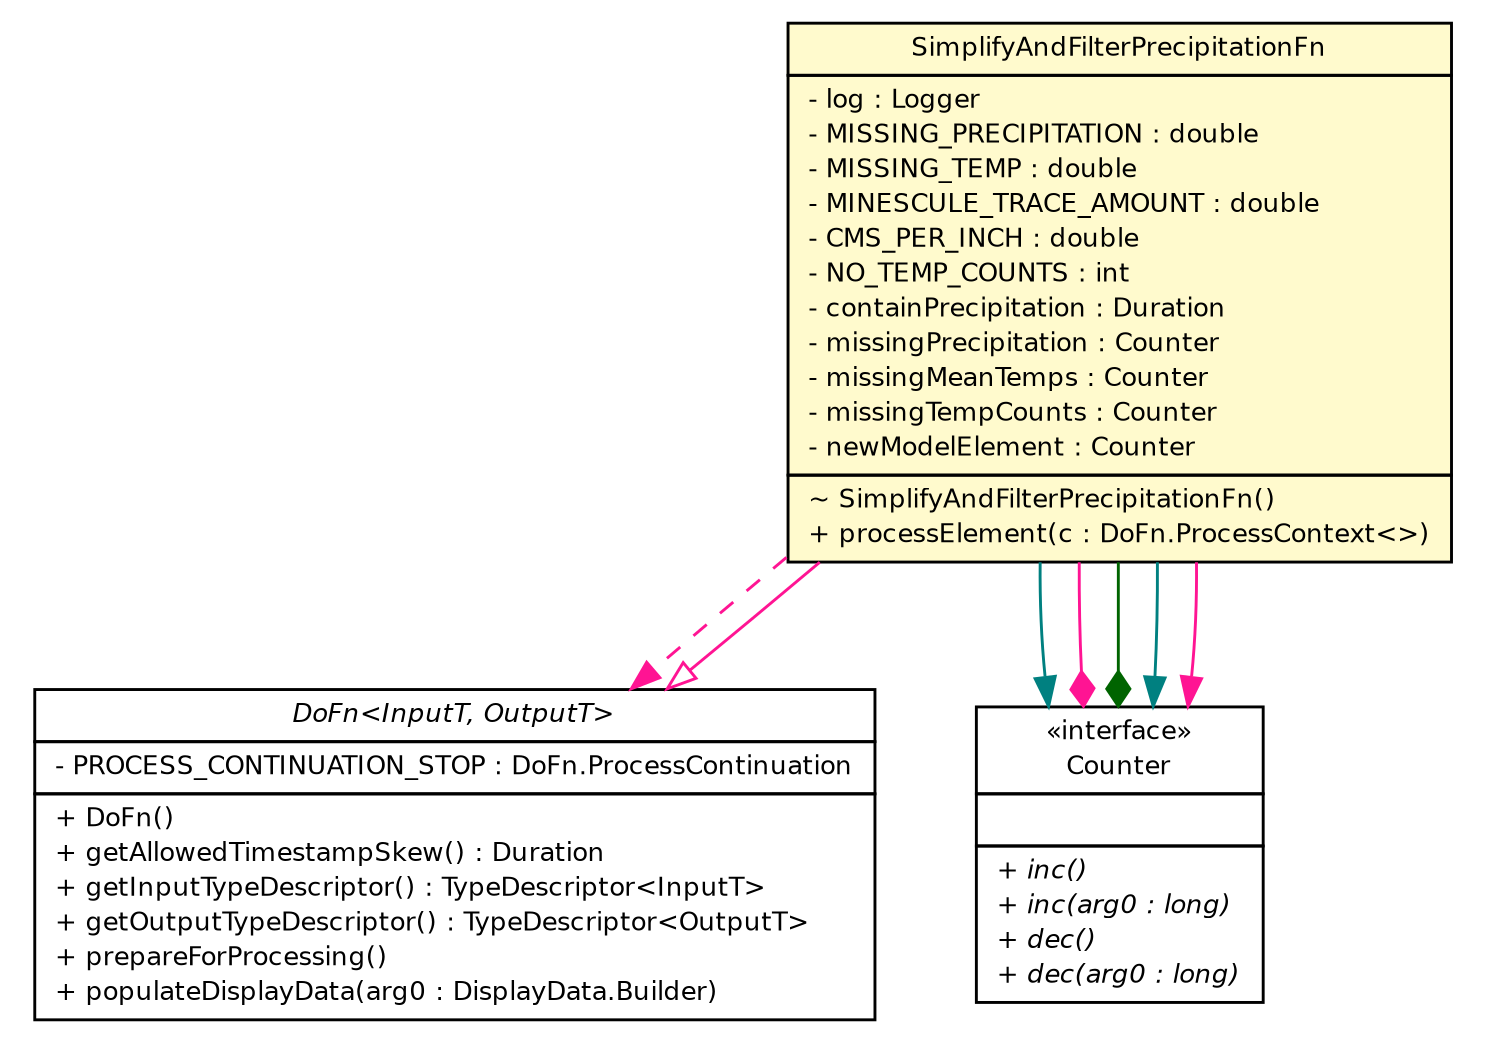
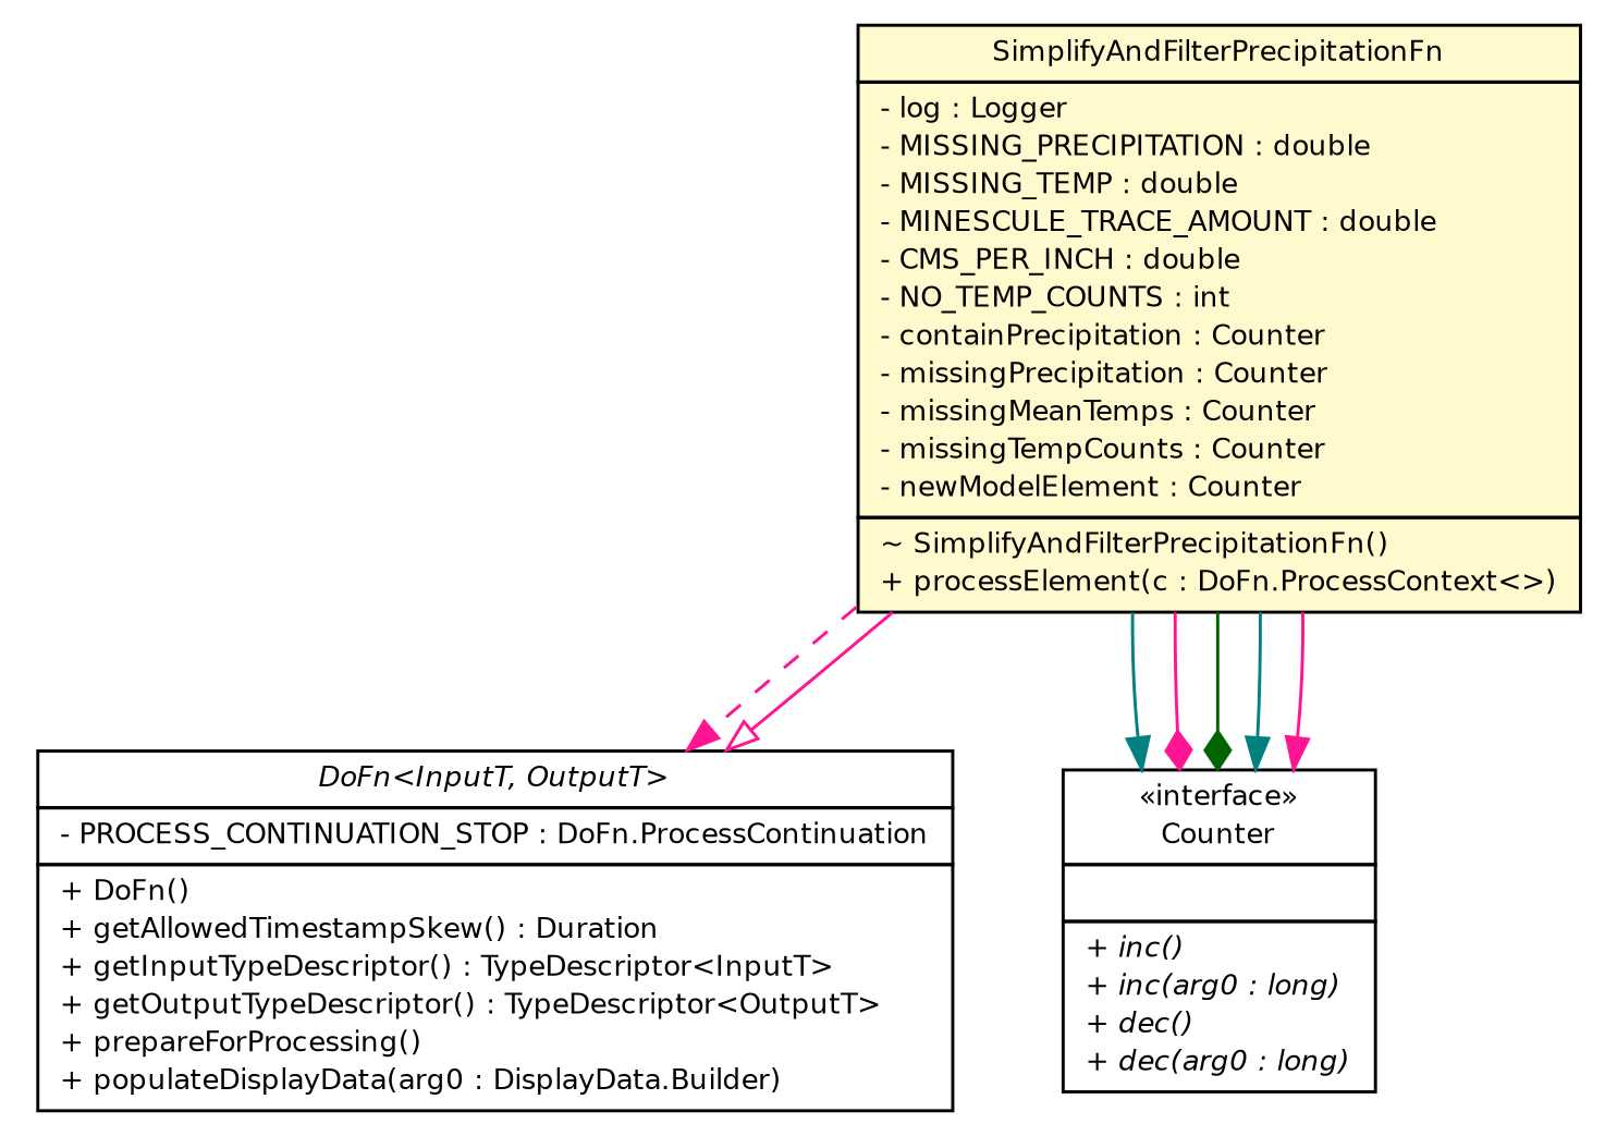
  digraph {
    nodesep=0.25
    ranksep=0.5
    node [fontcolor=black fontname=Helvetica fontsize=9.0 shape=plaintext]
    edge [arrowhead=normal color=deeppink fontcolor=black fontname=Helvetica fontsize=10.0 headport=p labelfontname=Helvetica labelfontsize=10 tailport=p]
-   n1 [label=<<table title="com.ohair.stephen.edp.transform.GSODTransform.SimplifyAndFilterPrecipitationFn" border="0" cellborder="1" cellspacing="0" cellpadding="2" port="p" bgcolor="lemonChiffon" href="./GSODTransform.SimplifyAndFilterPrecipitationFn.html"> 		<tr><td><table border="0" cellspacing="0" cellpadding="1"> <tr><td align="center" balign="center"> SimplifyAndFilterPrecipitationFn </td></tr> 		</table></td></tr> 		<tr><td><table border="0" cellspacing="0" cellpadding="1"> <tr><td align="left" balign="left"> - log : Logger </td></tr> <tr><td align="left" balign="left"> - MISSING_PRECIPITATION : double </td></tr> <tr><td align="left" balign="left"> - MISSING_TEMP : double </td></tr> <tr><td align="left" balign="left"> - MINESCULE_TRACE_AMOUNT : double </td></tr> <tr><td align="left" balign="left"> - CMS_PER_INCH : double </td></tr> <tr><td align="left" balign="left"> - NO_TEMP_COUNTS : int </td></tr> <tr><td align="left" balign="left"> - containPrecipitation : Duration </td></tr> <tr><td align="left" balign="left"> - missingPrecipitation : Counter </td></tr> <tr><td align="left" balign="left"> - missingMeanTemps : Counter </td></tr> <tr><td align="left" balign="left"> - missingTempCounts : Counter </td></tr> <tr><td align="left" balign="left"> - newModelElement : Counter </td></tr> 		</table></td></tr> 		<tr><td><table border="0" cellspacing="0" cellpadding="1"> <tr><td align="left" balign="left"> ~ SimplifyAndFilterPrecipitationFn() </td></tr> <tr><td align="left" balign="left"> + processElement(c : DoFn.ProcessContext&lt;&gt;) </td></tr> 		</table></td></tr> 		</table>>]
+   n1 [label=<<table title="com.ohair.stephen.edp.transform.GSODTransform.SimplifyAndFilterPrecipitationFn" border="0" cellborder="1" cellspacing="0" cellpadding="2" port="p" bgcolor="lemonChiffon" href="./GSODTransform.SimplifyAndFilterPrecipitationFn.html"> 		<tr><td><table border="0" cellspacing="0" cellpadding="1"> <tr><td align="center" balign="center"> SimplifyAndFilterPrecipitationFn </td></tr> 		</table></td></tr> 		<tr><td><table border="0" cellspacing="0" cellpadding="1"> <tr><td align="left" balign="left"> - log : Logger </td></tr> <tr><td align="left" balign="left"> - MISSING_PRECIPITATION : double </td></tr> <tr><td align="left" balign="left"> - MISSING_TEMP : double </td></tr> <tr><td align="left" balign="left"> - MINESCULE_TRACE_AMOUNT : double </td></tr> <tr><td align="left" balign="left"> - CMS_PER_INCH : double </td></tr> <tr><td align="left" balign="left"> - NO_TEMP_COUNTS : int </td></tr> <tr><td align="left" balign="left"> - containPrecipitation : Counter </td></tr> <tr><td align="left" balign="left"> - missingPrecipitation : Counter </td></tr> <tr><td align="left" balign="left"> - missingMeanTemps : Counter </td></tr> <tr><td align="left" balign="left"> - missingTempCounts : Counter </td></tr> <tr><td align="left" balign="left"> - newModelElement : Counter </td></tr> 		</table></td></tr> 		<tr><td><table border="0" cellspacing="0" cellpadding="1"> <tr><td align="left" balign="left"> ~ SimplifyAndFilterPrecipitationFn() </td></tr> <tr><td align="left" balign="left"> + processElement(c : DoFn.ProcessContext&lt;&gt;) </td></tr> 		</table></td></tr> 		</table>>]
    n2 [label=<<table title="org.apache.beam.sdk.transforms.DoFn" border="0" cellborder="1" cellspacing="0" cellpadding="2" port="p" href="http://java.sun.com/j2se/1.4.2/docs/api/org/apache/beam/sdk/transforms/DoFn.html"> 		<tr><td><table border="0" cellspacing="0" cellpadding="1"> <tr><td align="center" balign="center"><font face="Helvetica-Oblique"> DoFn&lt;InputT, OutputT&gt; </font></td></tr> 		</table></td></tr> 		<tr><td><table border="0" cellspacing="0" cellpadding="1"> <tr><td align="left" balign="left"> - PROCESS_CONTINUATION_STOP : DoFn.ProcessContinuation </td></tr> 		</table></td></tr> 		<tr><td><table border="0" cellspacing="0" cellpadding="1"> <tr><td align="left" balign="left"> + DoFn() </td></tr> <tr><td align="left" balign="left"> + getAllowedTimestampSkew() : Duration </td></tr> <tr><td align="left" balign="left"> + getInputTypeDescriptor() : TypeDescriptor&lt;InputT&gt; </td></tr> <tr><td align="left" balign="left"> + getOutputTypeDescriptor() : TypeDescriptor&lt;OutputT&gt; </td></tr> <tr><td align="left" balign="left"> + prepareForProcessing() </td></tr> <tr><td align="left" balign="left"> + populateDisplayData(arg0 : DisplayData.Builder) </td></tr> 		</table></td></tr> 		</table>>]
    n3 [label=<<table title="org.apache.beam.sdk.metrics.Counter" border="0" cellborder="1" cellspacing="0" cellpadding="2" port="p" href="http://java.sun.com/j2se/1.4.2/docs/api/org/apache/beam/sdk/metrics/Counter.html"> 		<tr><td><table border="0" cellspacing="0" cellpadding="1"> <tr><td align="center" balign="center"> &#171;interface&#187; </td></tr> <tr><td align="center" balign="center"> Counter </td></tr> 		</table></td></tr> 		<tr><td><table border="0" cellspacing="0" cellpadding="1"> <tr><td align="left" balign="left">  </td></tr> 		</table></td></tr> 		<tr><td><table border="0" cellspacing="0" cellpadding="1"> <tr><td align="left" balign="left"><font face="Helvetica-Oblique" point-size="9.0"> + inc() </font></td></tr> <tr><td align="left" balign="left"><font face="Helvetica-Oblique" point-size="9.0"> + inc(arg0 : long) </font></td></tr> <tr><td align="left" balign="left"><font face="Helvetica-Oblique" point-size="9.0"> + dec() </font></td></tr> <tr><td align="left" balign="left"><font face="Helvetica-Oblique" point-size="9.0"> + dec(arg0 : long) </font></td></tr> 		</table></td></tr> 		</table>>]
    n1 -> n2 [style=dashed]
    n1 -> n3 [color=teal]
    n1 -> n3 [arrowhead=diamond]
    n1 -> n3 [arrowhead=diamond color=darkgreen]
    n1 -> n3 [color=teal]
    n1 -> n3
    n2 -> n1 [arrowtail=empty dir=back fontsize=10 arrowhead="" fontcolor=""]
  }
